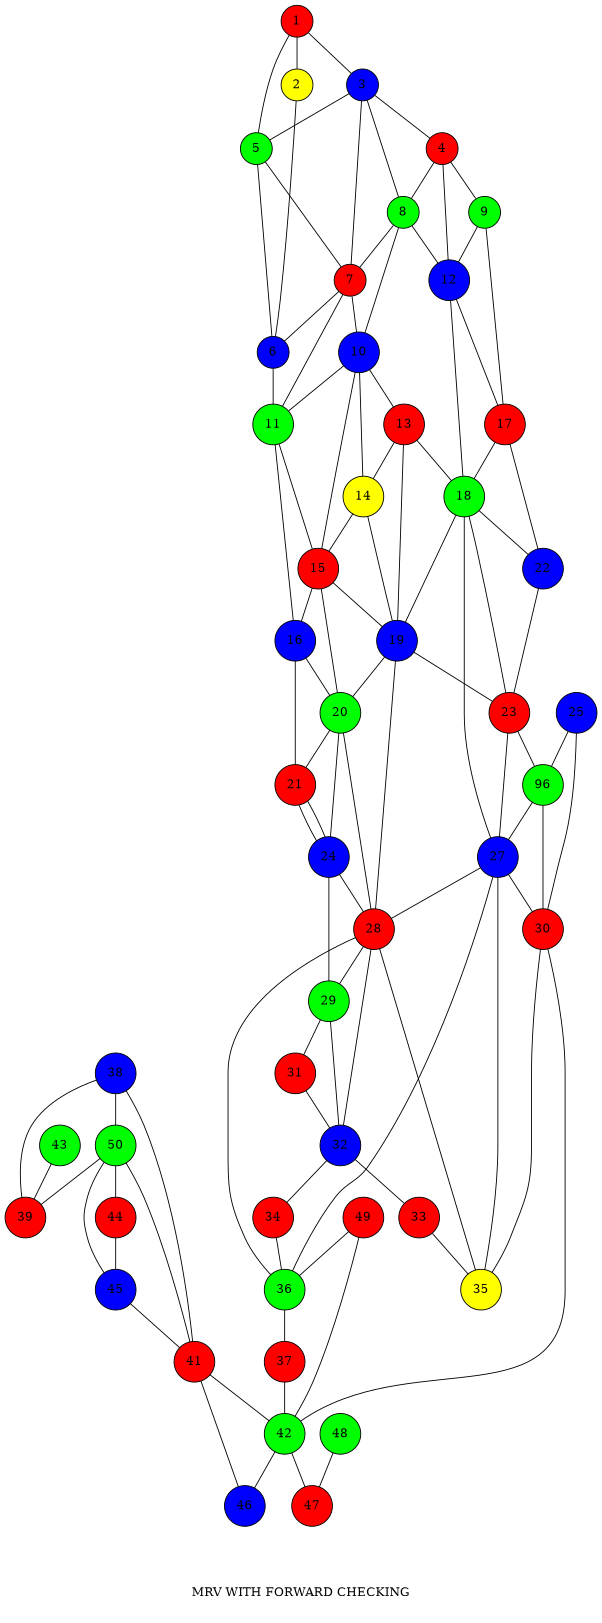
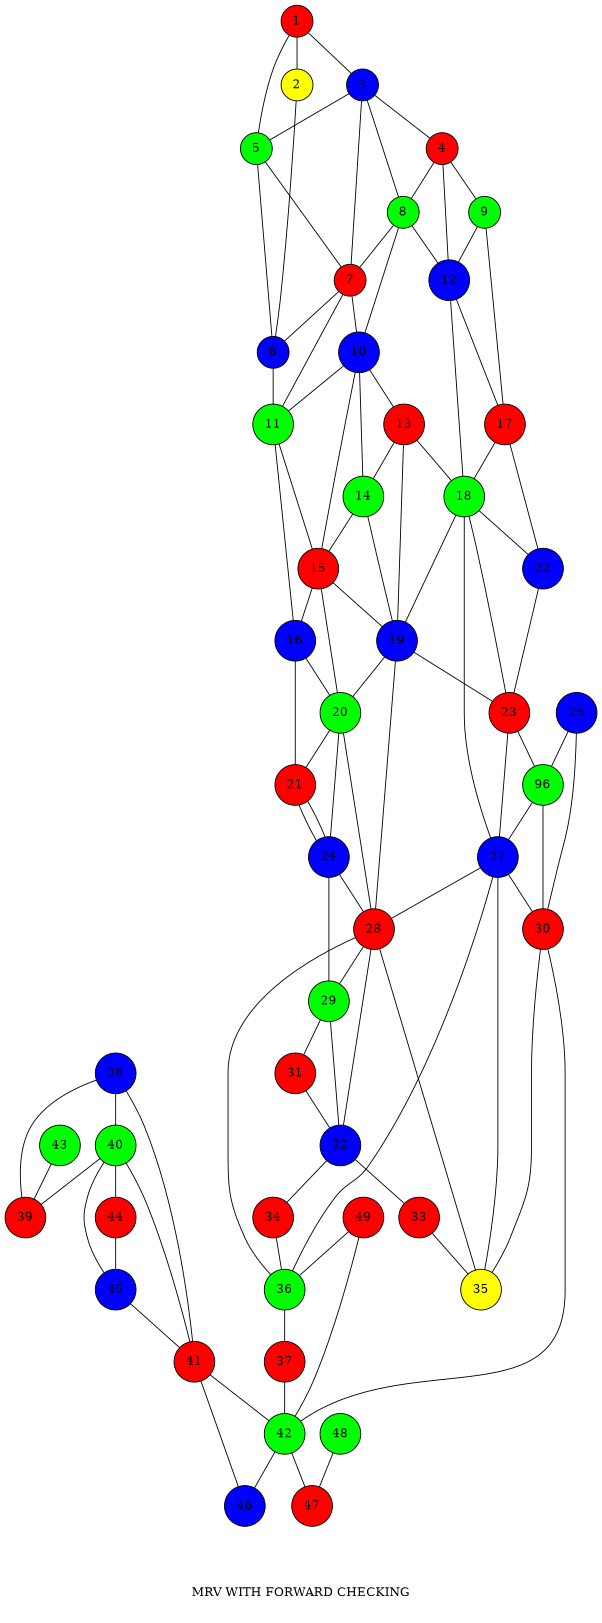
  graph {
    label="\n\n\n\n MRV WITH FORWARD CHECKING \n\n"
    node [fillcolor=red shape=circle style=filled]
    3 [fillcolor=blue]
    1
    2 [fillcolor=yellow]
    5 [fillcolor=green]
    4
    8 [fillcolor=green]
    7
    6 [fillcolor=blue]
    9 [fillcolor=green]
    12 [fillcolor=blue]
    10 [fillcolor=blue]
    11 [fillcolor=green]
    15
    16 [fillcolor=blue]
    17
    18 [fillcolor=green]
    13
-   14 [fillcolor=yellow]
+   14 [fillcolor=green]
    22 [fillcolor=blue]
    19 [fillcolor=blue]
    23
    27 [fillcolor=blue]
    20 [fillcolor=green]
    21
    28
    24 [fillcolor=blue]
    n27 [fillcolor=green label=96]
    30
    35 [fillcolor=yellow]
    36 [fillcolor=green]
    29 [fillcolor=green]
    32 [fillcolor=blue]
    42 [fillcolor=green]
    37
    31
    33
    34
    25 [fillcolor=blue]
    46 [fillcolor=blue]
    47
    43 [fillcolor=green]
    39
    38 [fillcolor=blue]
-   40 [fillcolor=green label=50]
+   40 [fillcolor=green]
    41
    44
    45 [fillcolor=blue]
    49
    48 [fillcolor=green]
    3 -- 5
    3 -- 4
    3 -- 8
    3 -- 7
    1 -- 3
    1 -- 2
    1 -- 5
    2 -- 6
    5 -- 7
    5 -- 6
    4 -- 8
    4 -- 9
    4 -- 12
    8 -- 7
    8 -- 12
    8 -- 10
    7 -- 6
    7 -- 10
    7 -- 11
    6 -- 11
    9 -- 12
    9 -- 17
    12 -- 17
    12 -- 18
    10 -- 11
    10 -- 15
    10 -- 13
    10 -- 14
    11 -- 15
    11 -- 16
    15 -- 16
    15 -- 19
    15 -- 20
    16 -- 20
    16 -- 21
    17 -- 18
    17 -- 22
    18 -- 22
    18 -- 19
    18 -- 23
    18 -- 27
    13 -- 18
    13 -- 14
    13 -- 19
    14 -- 15
    14 -- 19
    22 -- 23
    19 -- 23
    19 -- 20
    19 -- 28
    23 -- 27
    23 -- n27
    27 -- 28
    27 -- 30
    27 -- 35
    27 -- 36
    20 -- 21
    20 -- 28
    20 -- 24
    21 -- 24
    21 -- 24
    28 -- 35
    28 -- 36
    28 -- 29
    28 -- 32
    24 -- 28
    24 -- 29
    n27 -- 27
    n27 -- 30
    30 -- 35
    30 -- 42
    36 -- 37
    29 -- 32
    29 -- 31
    32 -- 33
    32 -- 34
    42 -- 46
    42 -- 47
    37 -- 42
    31 -- 32
    33 -- 35
    34 -- 36
    25 -- n27
    25 -- 30
    43 -- 39
    38 -- 39
    38 -- 40
    38 -- 41
    40 -- 39
    40 -- 41
    40 -- 44
    40 -- 45
    41 -- 42
    41 -- 46
    44 -- 45
    45 -- 41
    49 -- 36
    49 -- 42
    48 -- 47
  }
